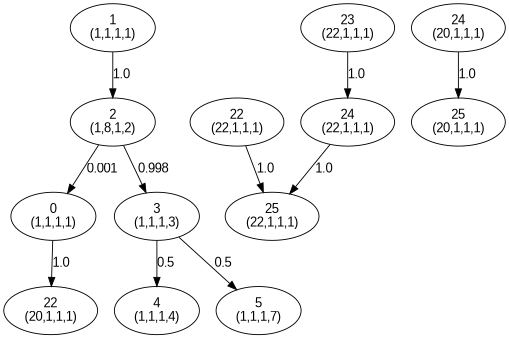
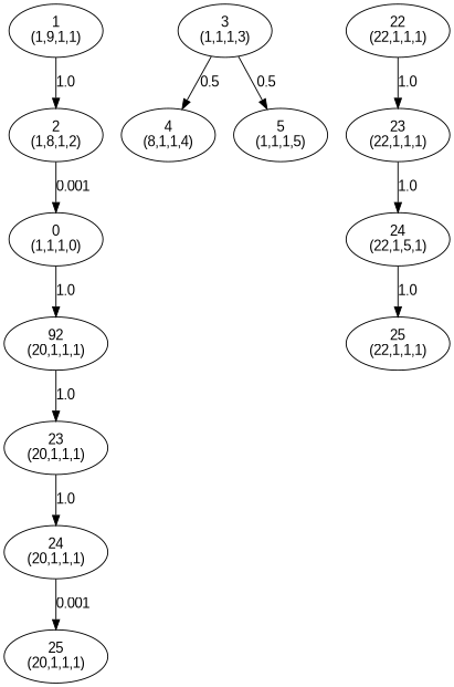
  digraph {
    fontname="Liberation Sans"
    node [fontname="Liberation Sans"]
    edge [fontname="Liberation Sans"]
-   n1 [label="0\n(1,1,1,1)"]
-   n2 [label="22\n(20,1,1,1)"]
-   n4 [label="1\n(1,1,1,1)"]
+   n1 [label="0\n(1,1,1,0)"]
+   n2 [label="92\n(20,1,1,1)"]
+   n3 [label="23\n(20,1,1,1)"]
+   n4 [label="1\n(1,9,1,1)"]
    n5 [label="2\n(1,8,1,2)"]
    n6 [label="3\n(1,1,1,3)"]
-   n7 [label="4\n(1,1,1,4)"]
-   n8 [label="5\n(1,1,1,7)"]
+   n7 [label="4\n(8,1,1,4)"]
+   n8 [label="5\n(1,1,1,5)"]
    n9 [label="22\n(22,1,1,1)"]
    n10 [label="23\n(22,1,1,1)"]
    n11 [label="24\n(20,1,1,1)"]
    n12 [label="25\n(20,1,1,1)"]
-   n13 [label="24\n(22,1,1,1)"]
+   n13 [label="24\n(22,1,5,1)"]
    n14 [label="25\n(22,1,1,1)"]
    n1 -> n2 [label=1.0]
+   n2 -> n3 [label=1.0]
+   n3 -> n11 [label=1.0]
    n4 -> n5 [label=1.0]
    n5 -> n1 [label=0.001]
-   n5 -> n6 [label=0.998]
    n6 -> n7 [label=0.5]
    n6 -> n8 [label=0.5]
-   n9 -> n14 [label=1.0]
+   n9 -> n10 [label=1.0]
    n10 -> n13 [label=1.0]
-   n11 -> n12 [label=1.0]
+   n11 -> n12 [label=0.001]
    n13 -> n14 [label=1.0]
  }
